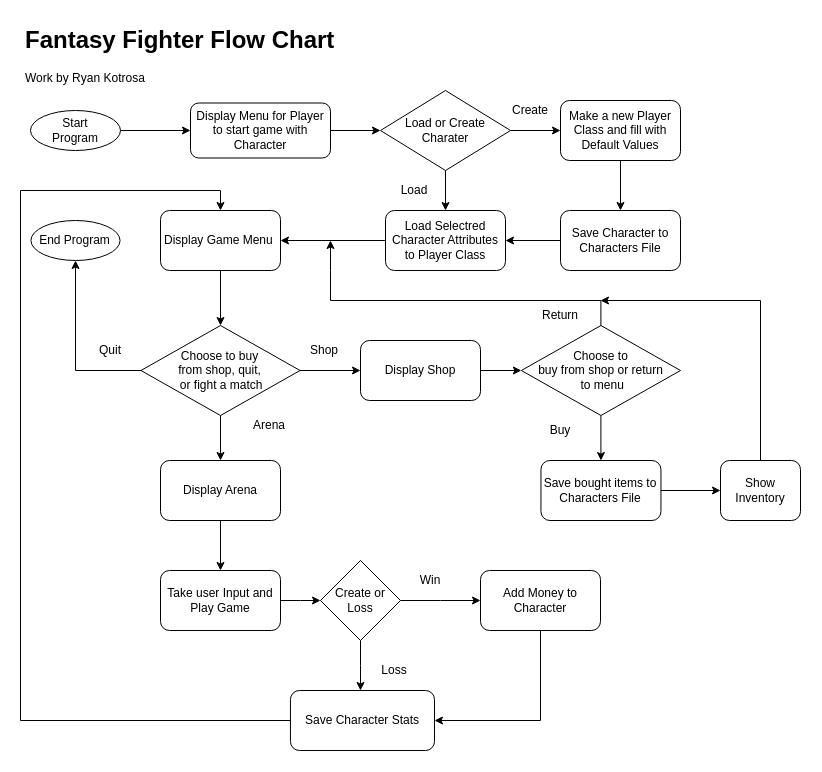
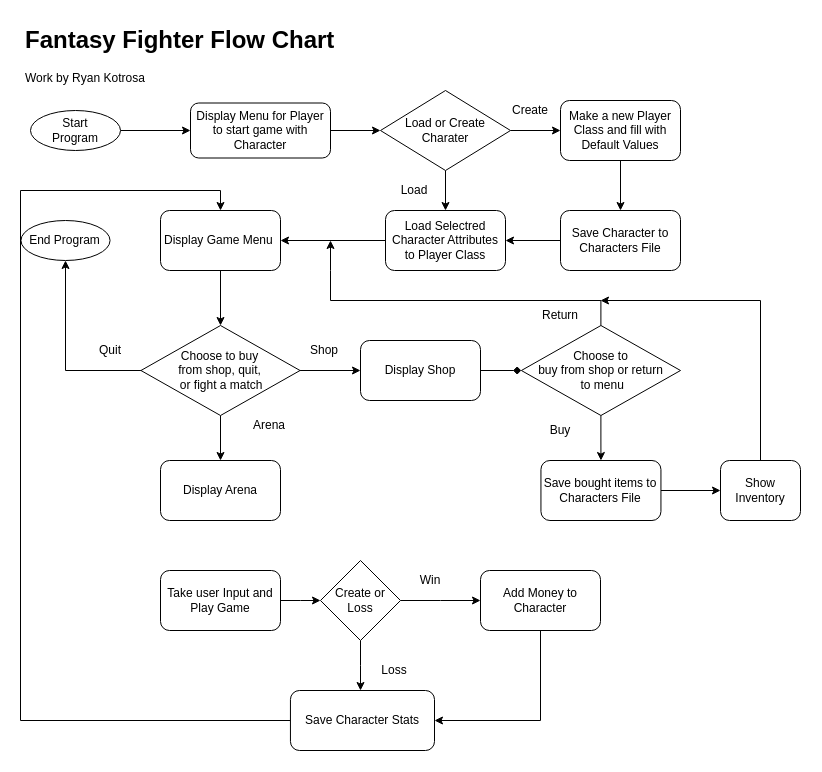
  <mxCell id="0" />
  <mxCell id="1" parent="0" />
  <mxCell id="2" style="edgeStyle=orthogonalEdgeStyle;rounded=0;orthogonalLoop=1;jettySize=auto;html=1;entryX=0;entryY=0.5;entryDx=0;entryDy=0;" edge="1" parent="1" source="3" target="5"><mxGeometry relative="1" as="geometry" /></mxCell>
  <mxCell id="3" value="Start&lt;br&gt;Program" style="ellipse;whiteSpace=wrap;html=1;" vertex="1" parent="1"><mxGeometry x="30" y="110" width="90" height="40" as="geometry" /></mxCell>
  <mxCell id="4" style="edgeStyle=orthogonalEdgeStyle;rounded=0;orthogonalLoop=1;jettySize=auto;html=1;" edge="1" parent="1" source="5" target="10"><mxGeometry relative="1" as="geometry" /></mxCell>
  <mxCell id="5" value="Display Menu for Player to start game with Character" style="rounded=1;whiteSpace=wrap;html=1;" vertex="1" parent="1"><mxGeometry x="190" y="102.5" width="140" height="55" as="geometry" /></mxCell>
  <mxCell id="6" style="edgeStyle=orthogonalEdgeStyle;rounded=0;orthogonalLoop=1;jettySize=auto;html=1;exitX=0.5;exitY=1;exitDx=0;exitDy=0;" edge="1" parent="1" source="5" target="5"><mxGeometry relative="1" as="geometry" /></mxCell>
  <mxCell id="7" value="&lt;h1&gt;Fantasy Fighter Flow Chart&lt;/h1&gt;&lt;p&gt;Work by Ryan Kotrosa&lt;/p&gt;" style="text;html=1;strokeColor=none;fillColor=none;spacing=5;spacingTop=-20;whiteSpace=wrap;overflow=hidden;rounded=0;" vertex="1" parent="1"><mxGeometry x="20" y="20" width="330" height="120" as="geometry" /></mxCell>
  <mxCell id="8" style="edgeStyle=orthogonalEdgeStyle;rounded=0;orthogonalLoop=1;jettySize=auto;html=1;entryX=0;entryY=0.5;entryDx=0;entryDy=0;" edge="1" parent="1" source="10" target="12"><mxGeometry relative="1" as="geometry" /></mxCell>
  <mxCell id="9" style="edgeStyle=orthogonalEdgeStyle;rounded=0;orthogonalLoop=1;jettySize=auto;html=1;" edge="1" parent="1" source="10" target="16"><mxGeometry relative="1" as="geometry" /></mxCell>
  <mxCell id="10" value="Load or Create Charater" style="rhombus;whiteSpace=wrap;html=1;" vertex="1" parent="1"><mxGeometry x="380" y="90" width="130" height="80" as="geometry" /></mxCell>
  <mxCell id="11" style="edgeStyle=orthogonalEdgeStyle;rounded=0;orthogonalLoop=1;jettySize=auto;html=1;" edge="1" parent="1" source="12" target="14"><mxGeometry relative="1" as="geometry" /></mxCell>
  <mxCell id="12" value="Make a new Player Class and fill with Default Values" style="rounded=1;whiteSpace=wrap;html=1;" vertex="1" parent="1"><mxGeometry x="560" y="100" width="120" height="60" as="geometry" /></mxCell>
  <mxCell id="13" style="edgeStyle=orthogonalEdgeStyle;rounded=0;orthogonalLoop=1;jettySize=auto;html=1;" edge="1" parent="1" source="14" target="16"><mxGeometry relative="1" as="geometry" /></mxCell>
  <mxCell id="14" value="Save Character to Characters File" style="rounded=1;whiteSpace=wrap;html=1;" vertex="1" parent="1"><mxGeometry x="560" y="210" width="120" height="60" as="geometry" /></mxCell>
  <mxCell id="15" style="edgeStyle=orthogonalEdgeStyle;rounded=0;orthogonalLoop=1;jettySize=auto;html=1;" edge="1" parent="1" source="16" target="18"><mxGeometry relative="1" as="geometry" /></mxCell>
  <mxCell id="16" value="Load Selectred Character Attributes to Player Class" style="rounded=1;whiteSpace=wrap;html=1;" vertex="1" parent="1"><mxGeometry x="385" y="210" width="120" height="60" as="geometry" /></mxCell>
  <mxCell id="17" style="edgeStyle=orthogonalEdgeStyle;rounded=0;orthogonalLoop=1;jettySize=auto;html=1;entryX=0.5;entryY=0;entryDx=0;entryDy=0;" edge="1" parent="1" source="18" target="22"><mxGeometry relative="1" as="geometry"><mxPoint x="224.56" y="325.034" as="targetPoint" /></mxGeometry></mxCell>
  <mxCell id="18" value="Display Game Menu&amp;nbsp;" style="rounded=1;whiteSpace=wrap;html=1;" vertex="1" parent="1"><mxGeometry x="160" y="210" width="120" height="60" as="geometry" /></mxCell>
  <mxCell id="19" style="edgeStyle=orthogonalEdgeStyle;rounded=0;orthogonalLoop=1;jettySize=auto;html=1;" edge="1" parent="1" source="22" target="24"><mxGeometry relative="1" as="geometry" /></mxCell>
  <mxCell id="20" style="edgeStyle=orthogonalEdgeStyle;rounded=0;orthogonalLoop=1;jettySize=auto;html=1;entryX=0.5;entryY=0;entryDx=0;entryDy=0;" edge="1" parent="1" source="22" target="40"><mxGeometry relative="1" as="geometry" /></mxCell>
  <mxCell id="21" style="edgeStyle=orthogonalEdgeStyle;rounded=0;orthogonalLoop=1;jettySize=auto;html=1;exitX=0;exitY=0.5;exitDx=0;exitDy=0;entryX=0.5;entryY=1;entryDx=0;entryDy=0;" edge="1" parent="1" source="22" target="34"><mxGeometry relative="1" as="geometry" /></mxCell>
  <mxCell id="22" value="Choose to buy &lt;br&gt;from shop, quit,&lt;br&gt;&amp;nbsp;or fight a match" style="rhombus;whiteSpace=wrap;html=1;" vertex="1" parent="1"><mxGeometry x="140.44" y="325" width="159.12" height="90" as="geometry" /></mxCell>
- <mxCell id="23" style="edgeStyle=orthogonalEdgeStyle;rounded=0;orthogonalLoop=1;jettySize=auto;html=1;entryX=0;entryY=0.5;entryDx=0;entryDy=0;" edge="1" parent="1" source="24" target="29"><mxGeometry relative="1" as="geometry" /></mxCell>
+ <mxCell id="23" style="edgeStyle=orthogonalEdgeStyle;rounded=0;orthogonalLoop=1;jettySize=auto;html=1;entryX=0;entryY=0.5;entryDx=0;entryDy=0;endArrow=diamond;" edge="1" parent="1" source="24" target="29"><mxGeometry relative="1" as="geometry" /></mxCell>
  <mxCell id="24" value="Display Shop" style="rounded=1;whiteSpace=wrap;html=1;" vertex="1" parent="1"><mxGeometry x="360" y="340" width="120" height="60" as="geometry" /></mxCell>
  <mxCell id="25" value="Create" style="text;html=1;strokeColor=none;fillColor=none;align=center;verticalAlign=middle;whiteSpace=wrap;rounded=0;" vertex="1" parent="1"><mxGeometry x="510" y="100" width="40" height="20" as="geometry" /></mxCell>
  <mxCell id="26" value="Load" style="text;html=1;strokeColor=none;fillColor=none;align=center;verticalAlign=middle;whiteSpace=wrap;rounded=0;" vertex="1" parent="1"><mxGeometry x="394" y="180" width="40" height="20" as="geometry" /></mxCell>
  <mxCell id="27" style="edgeStyle=orthogonalEdgeStyle;rounded=0;orthogonalLoop=1;jettySize=auto;html=1;" edge="1" parent="1" source="29"><mxGeometry relative="1" as="geometry"><mxPoint x="330" y="240" as="targetPoint" /><Array as="points"><mxPoint x="601" y="300" /><mxPoint x="330" y="300" /><mxPoint x="330" y="270" /></Array></mxGeometry></mxCell>
  <mxCell id="28" style="edgeStyle=orthogonalEdgeStyle;rounded=0;orthogonalLoop=1;jettySize=auto;html=1;entryX=0.5;entryY=0;entryDx=0;entryDy=0;" edge="1" parent="1" source="29" target="36"><mxGeometry relative="1" as="geometry" /></mxCell>
  <mxCell id="29" value="Choose to &lt;br&gt;buy from shop&amp;nbsp;or return&lt;br&gt;&amp;nbsp;to menu" style="rhombus;whiteSpace=wrap;html=1;" vertex="1" parent="1"><mxGeometry x="520.88" y="325" width="159.12" height="90" as="geometry" /></mxCell>
  <mxCell id="30" value="Shop" style="text;html=1;strokeColor=none;fillColor=none;align=center;verticalAlign=middle;whiteSpace=wrap;rounded=0;" vertex="1" parent="1"><mxGeometry x="304.06" y="340" width="40" height="20" as="geometry" /></mxCell>
  <mxCell id="31" value="Buy" style="text;html=1;strokeColor=none;fillColor=none;align=center;verticalAlign=middle;whiteSpace=wrap;rounded=0;" vertex="1" parent="1"><mxGeometry x="540" y="420" width="40" height="20" as="geometry" /></mxCell>
  <mxCell id="32" value="Return" style="text;html=1;strokeColor=none;fillColor=none;align=center;verticalAlign=middle;whiteSpace=wrap;rounded=0;" vertex="1" parent="1"><mxGeometry x="540" y="305" width="40" height="20" as="geometry" /></mxCell>
  <mxCell id="33" value="Arena" style="text;html=1;strokeColor=none;fillColor=none;align=center;verticalAlign=middle;whiteSpace=wrap;rounded=0;" vertex="1" parent="1"><mxGeometry x="249" y="415" width="40" height="20" as="geometry" /></mxCell>
- <mxCell id="34" value="End Program" style="ellipse;whiteSpace=wrap;html=1;" vertex="1" parent="1"><mxGeometry x="30.44" y="220" width="89.12" height="40" as="geometry" /></mxCell>
+ <mxCell id="34" value="End Program" style="ellipse;whiteSpace=wrap;html=1;" vertex="1" parent="1"><mxGeometry x="20.44" y="220" width="89.12" height="40" as="geometry" /></mxCell>
  <mxCell id="35" style="edgeStyle=orthogonalEdgeStyle;rounded=0;orthogonalLoop=1;jettySize=auto;html=1;entryX=0;entryY=0.5;entryDx=0;entryDy=0;" edge="1" parent="1" source="36" target="38"><mxGeometry relative="1" as="geometry" /></mxCell>
  <mxCell id="36" value="Save bought items to Characters File&lt;span style=&quot;color: rgba(0 , 0 , 0 , 0) ; font-family: monospace ; font-size: 0px&quot;&gt;%3CmxGraphModel%3E%3Croot%3E%3CmxCell%20id%3D%220%22%2F%3E%3CmxCell%20id%3D%221%22%20parent%3D%220%22%2F%3E%3CmxCell%20id%3D%222%22%20value%3D%22Save%20Character%20to%20Characters%20File%22%20style%3D%22rounded%3D1%3BwhiteSpace%3Dwrap%3Bhtml%3D1%3B%22%20vertex%3D%221%22%20parent%3D%221%22%3E%3CmxGeometry%20x%3D%22560%22%20y%3D%22200%22%20width%3D%22120%22%20height%3D%2260%22%20as%3D%22geometry%22%2F%3E%3C%2FmxCell%3E%3C%2Froot%3E%3C%2FmxGraphModel%3E&lt;/span&gt;" style="rounded=1;whiteSpace=wrap;html=1;" vertex="1" parent="1"><mxGeometry x="540.44" y="460" width="120" height="60" as="geometry" /></mxCell>
  <mxCell id="37" style="edgeStyle=orthogonalEdgeStyle;rounded=0;orthogonalLoop=1;jettySize=auto;html=1;" edge="1" parent="1" source="38"><mxGeometry relative="1" as="geometry"><mxPoint x="600" y="300" as="targetPoint" /><Array as="points"><mxPoint x="760" y="300" /></Array></mxGeometry></mxCell>
  <mxCell id="38" value="Show Inventory" style="rounded=1;whiteSpace=wrap;html=1;" vertex="1" parent="1"><mxGeometry x="720" y="460" width="80" height="60" as="geometry" /></mxCell>
- <mxCell id="39" style="edgeStyle=orthogonalEdgeStyle;rounded=0;orthogonalLoop=1;jettySize=auto;html=1;entryX=0.5;entryY=0;entryDx=0;entryDy=0;" edge="1" parent="1" source="40" target="42"><mxGeometry relative="1" as="geometry" /></mxCell>
  <mxCell id="40" value="Display Arena" style="rounded=1;whiteSpace=wrap;html=1;" vertex="1" parent="1"><mxGeometry x="160" y="460" width="120" height="60" as="geometry" /></mxCell>
  <mxCell id="41" style="edgeStyle=orthogonalEdgeStyle;rounded=0;orthogonalLoop=1;jettySize=auto;html=1;entryX=0;entryY=0.5;entryDx=0;entryDy=0;" edge="1" parent="1" source="42"><mxGeometry relative="1" as="geometry"><mxPoint x="320" y="600" as="targetPoint" /></mxGeometry></mxCell>
  <mxCell id="42" value="Take user Input and Play Game" style="rounded=1;whiteSpace=wrap;html=1;" vertex="1" parent="1"><mxGeometry x="160" y="570" width="120" height="60" as="geometry" /></mxCell>
  <mxCell id="43" style="edgeStyle=orthogonalEdgeStyle;rounded=0;orthogonalLoop=1;jettySize=auto;html=1;" edge="1" parent="1" source="45"><mxGeometry relative="1" as="geometry"><mxPoint x="480" y="600" as="targetPoint" /></mxGeometry></mxCell>
  <mxCell id="44" style="edgeStyle=orthogonalEdgeStyle;rounded=0;orthogonalLoop=1;jettySize=auto;html=1;" edge="1" parent="1" source="45"><mxGeometry relative="1" as="geometry"><mxPoint x="360" y="690" as="targetPoint" /></mxGeometry></mxCell>
  <mxCell id="45" value="Create or &lt;br&gt;Loss" style="rhombus;whiteSpace=wrap;html=1;" vertex="1" parent="1"><mxGeometry x="320" y="560" width="80" height="80" as="geometry" /></mxCell>
  <mxCell id="46" style="edgeStyle=orthogonalEdgeStyle;rounded=0;orthogonalLoop=1;jettySize=auto;html=1;entryX=0.5;entryY=0;entryDx=0;entryDy=0;" edge="1" parent="1" source="47" target="18"><mxGeometry relative="1" as="geometry"><mxPoint x="120" y="290" as="targetPoint" /><Array as="points"><mxPoint x="20" y="720" /><mxPoint x="20" y="190" /><mxPoint x="220" y="190" /></Array></mxGeometry></mxCell>
  <mxCell id="47" value="Save Character Stats" style="rounded=1;whiteSpace=wrap;html=1;" vertex="1" parent="1"><mxGeometry x="289.94" y="690" width="144.06" height="60" as="geometry" /></mxCell>
  <mxCell id="48" style="edgeStyle=orthogonalEdgeStyle;rounded=0;orthogonalLoop=1;jettySize=auto;html=1;entryX=1;entryY=0.5;entryDx=0;entryDy=0;" edge="1" parent="1" source="49" target="47"><mxGeometry relative="1" as="geometry"><Array as="points"><mxPoint x="540" y="720" /></Array></mxGeometry></mxCell>
  <mxCell id="49" value="Add Money to&lt;br&gt;Character" style="rounded=1;whiteSpace=wrap;html=1;" vertex="1" parent="1"><mxGeometry x="480" y="570" width="120" height="60" as="geometry" /></mxCell>
  <mxCell id="50" value="Quit" style="text;html=1;strokeColor=none;fillColor=none;align=center;verticalAlign=middle;whiteSpace=wrap;rounded=0;" vertex="1" parent="1"><mxGeometry x="90" y="340" width="40" height="20" as="geometry" /></mxCell>
  <mxCell id="51" value="Win" style="text;html=1;strokeColor=none;fillColor=none;align=center;verticalAlign=middle;whiteSpace=wrap;rounded=0;" vertex="1" parent="1"><mxGeometry x="410" y="570" width="40" height="20" as="geometry" /></mxCell>
  <mxCell id="52" value="Loss" style="text;html=1;strokeColor=none;fillColor=none;align=center;verticalAlign=middle;whiteSpace=wrap;rounded=0;" vertex="1" parent="1"><mxGeometry x="374" y="660" width="40" height="20" as="geometry" /></mxCell>
